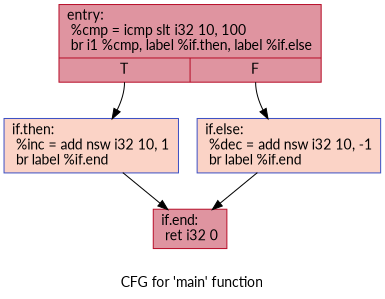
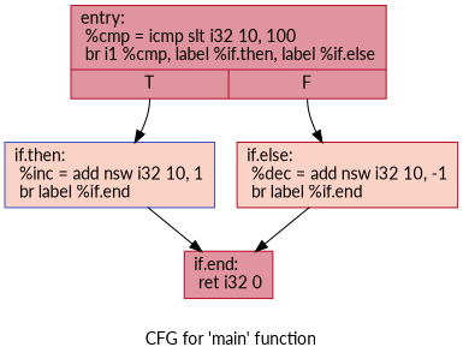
  digraph {
    label="CFG for 'main' function"
    fontname=Lato
    node [color="#b70d28ff" fillcolor="#b70d2870" shape=record style=filled fontname=Lato]
    edge [fontname=Lato]
    n1 [label="{entry:\l  %cmp = icmp slt i32 10, 100\l  br i1 %cmp, label %if.then, label %if.else\l|{<s0>T|<s1>F}}"]
    n2 [color="#3d50c3ff" fillcolor="#f59c7d70" label="{if.then:                                          \l  %inc = add nsw i32 10, 1\l  br label %if.end\l}"]
-   n3 [color="#3d50c3ff" fillcolor="#f59c7d70" label="{if.else:                                          \l  %dec = add nsw i32 10, -1\l  br label %if.end\l}"]
+   n3 [fillcolor="#f59c7d70" label="{if.else:                                          \l  %dec = add nsw i32 10, -1\l  br label %if.end\l}"]
    n4 [label="{if.end:                                           \l  ret i32 0\l}"]
    n1 -> n2 [tailport=s0]
    n1 -> n3 [tailport=s1]
    n2 -> n4
    n3 -> n4
  }
